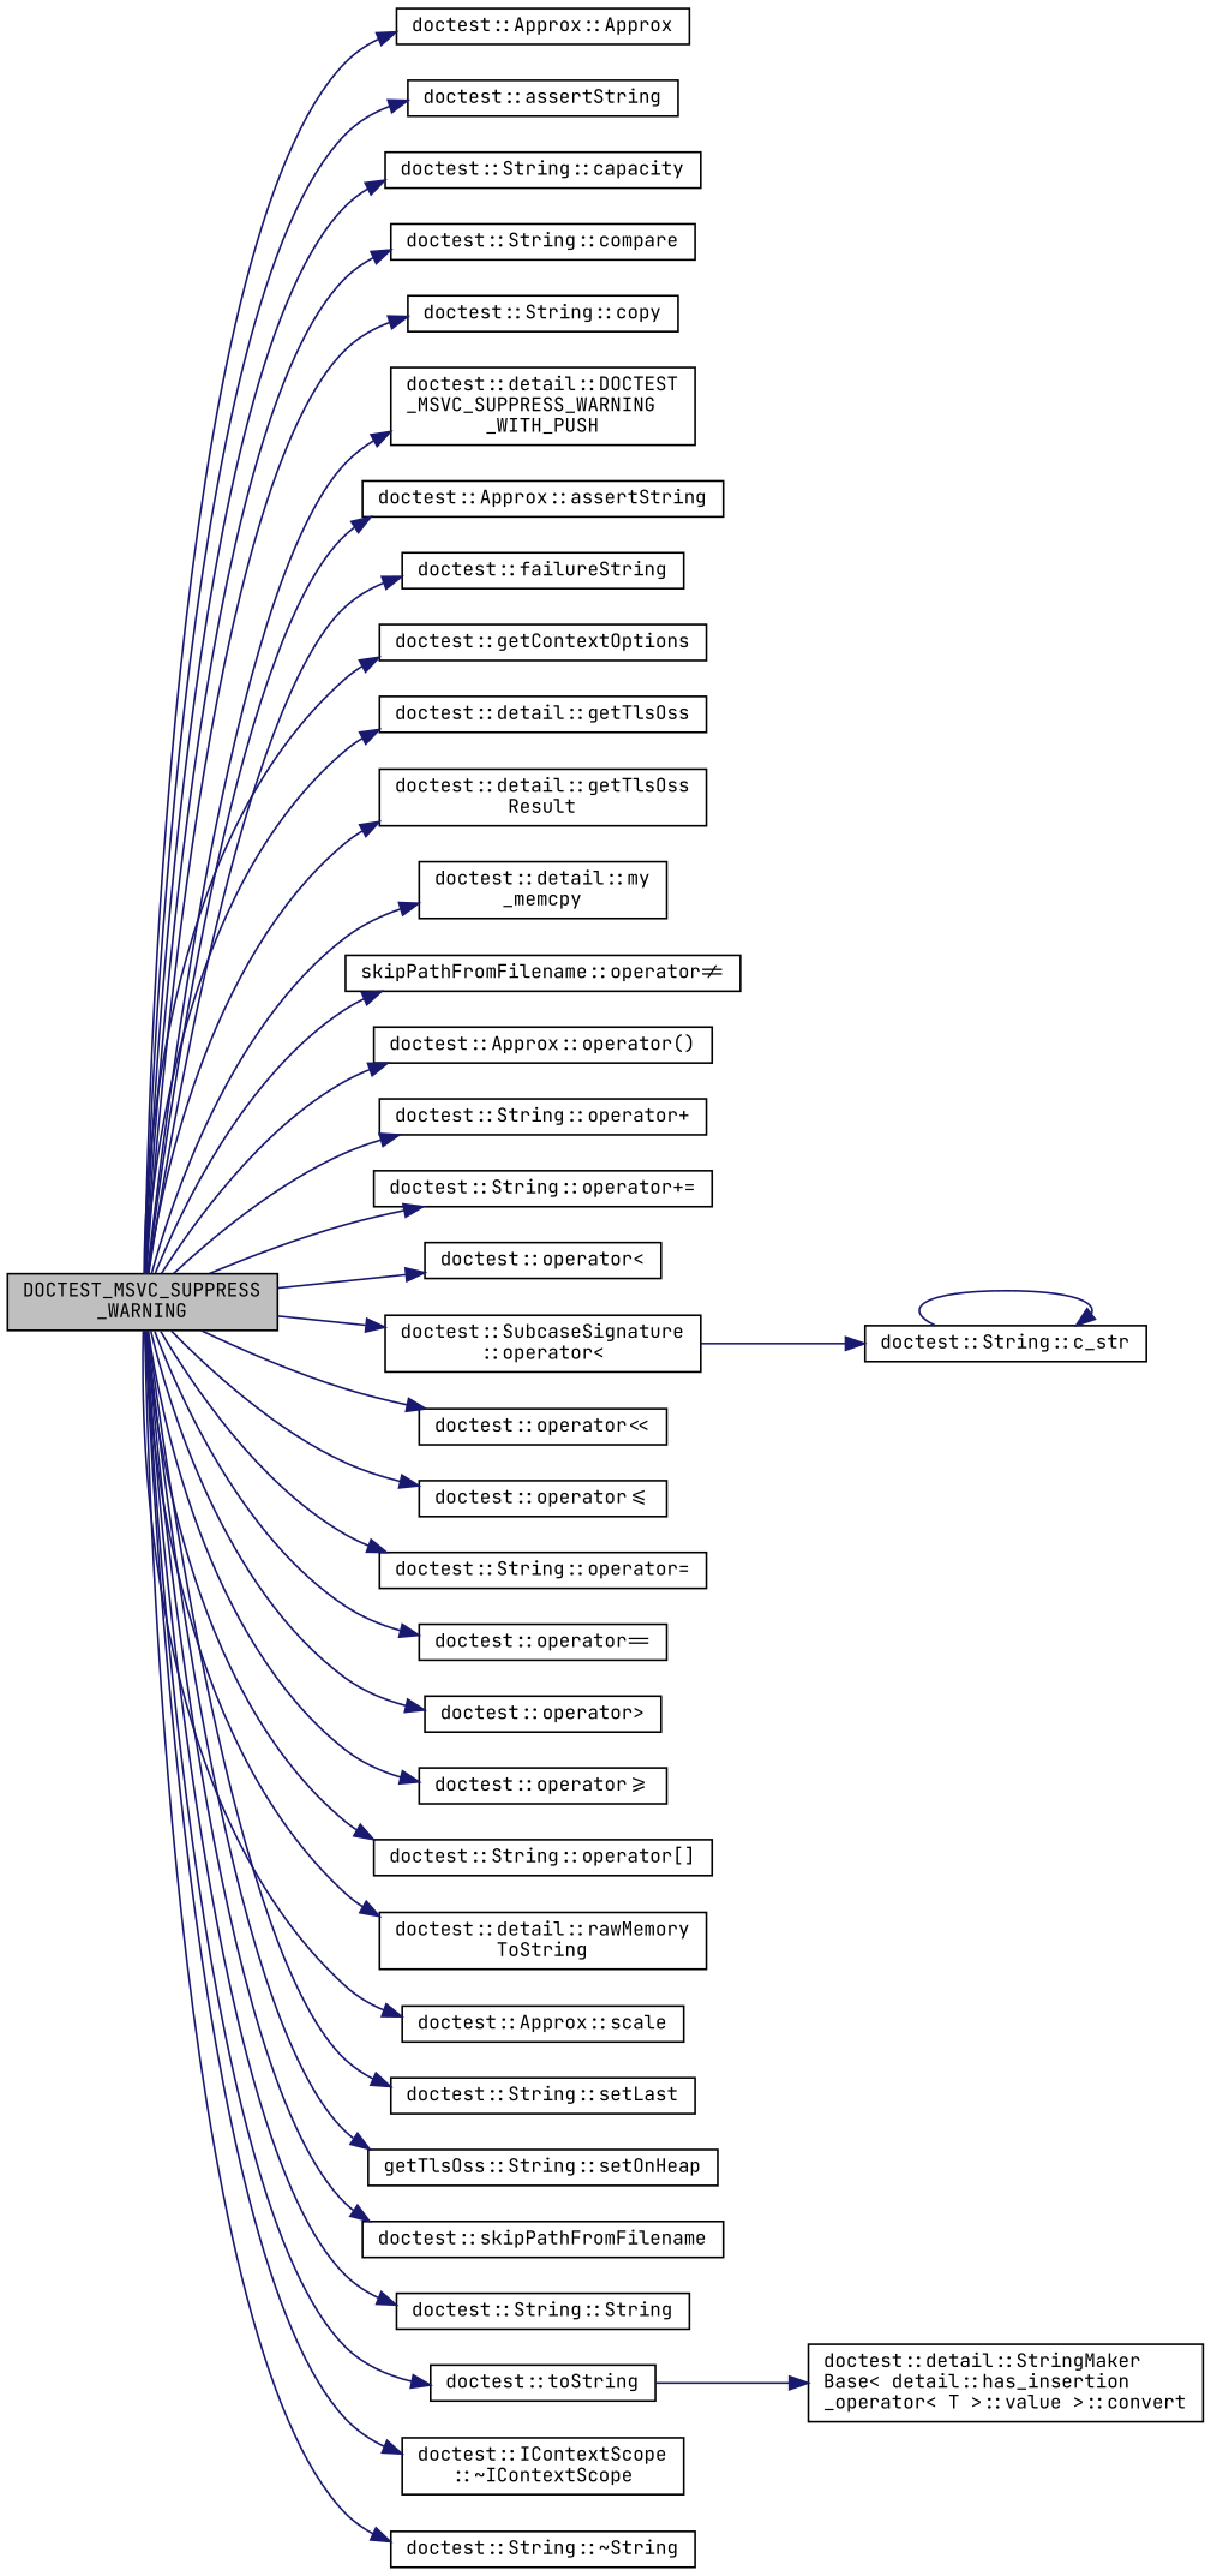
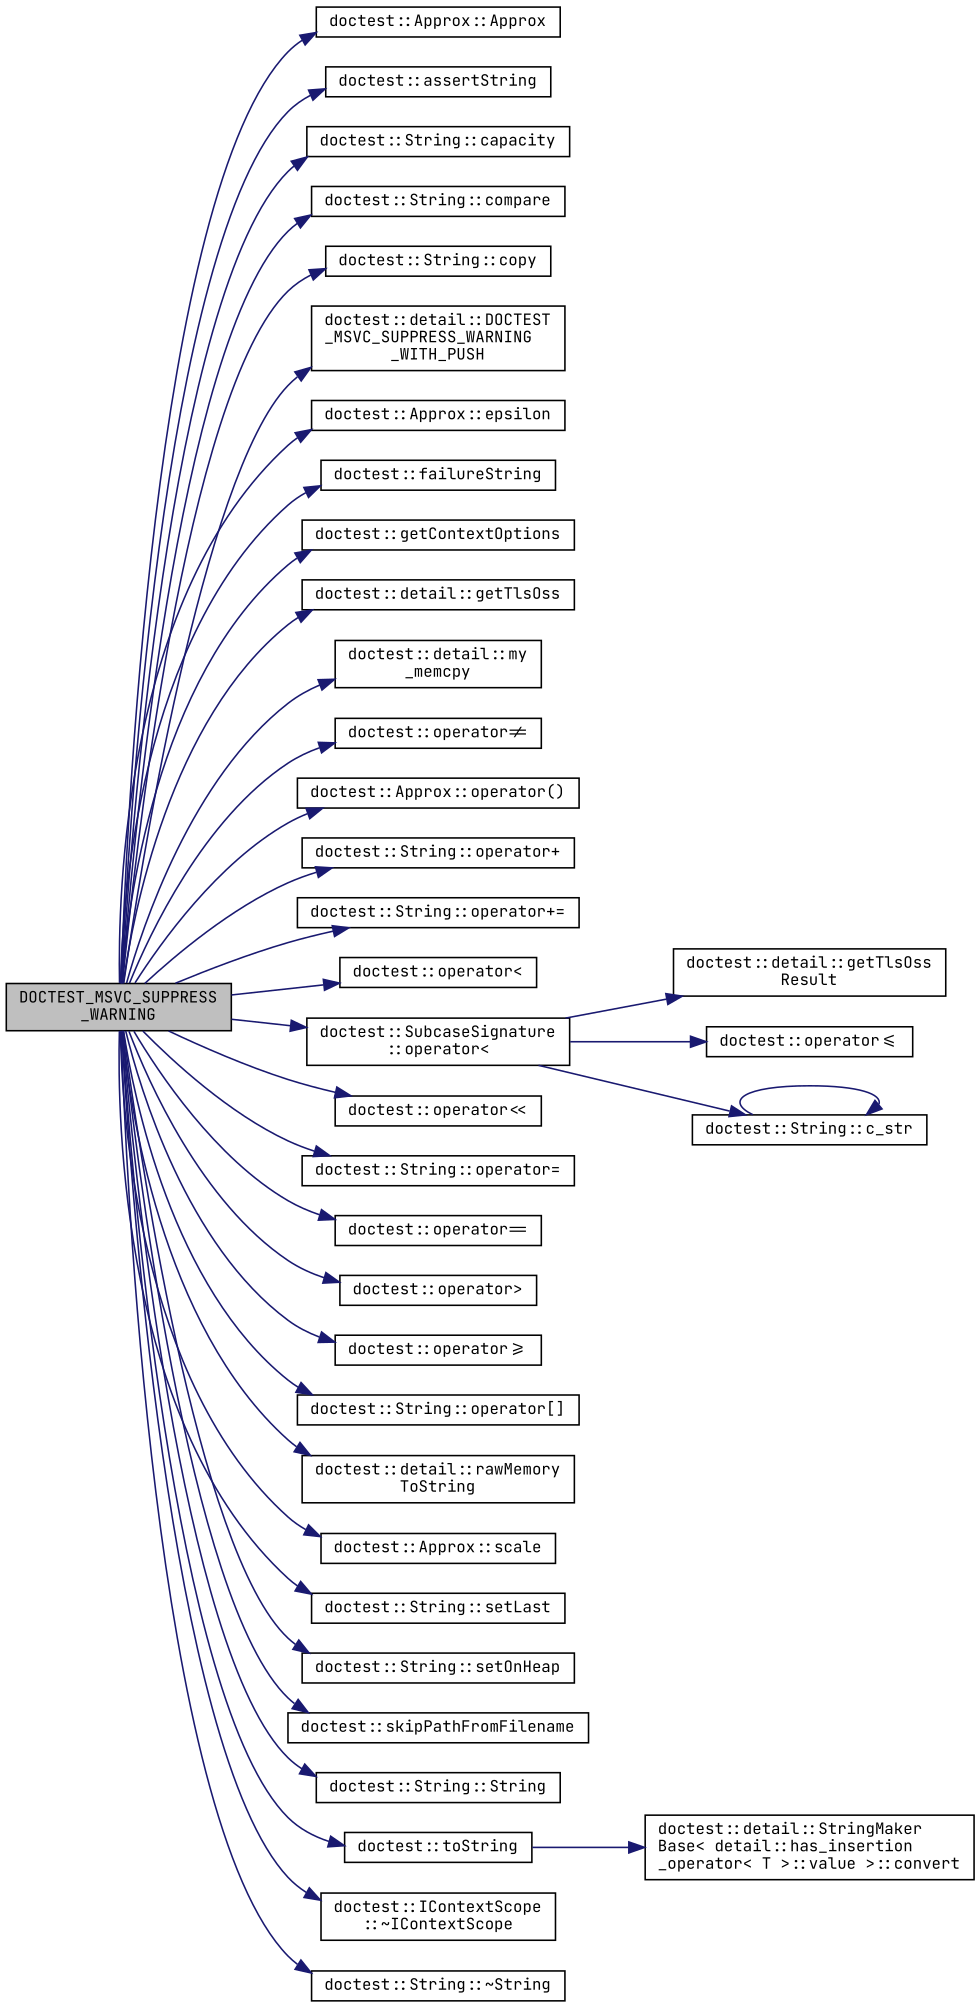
  digraph {
    fontname="JetBrains Mono"
    rankdir=LR
    node [color=black fillcolor=white fontname="JetBrains Mono" fontsize=10 shape=record style=filled]
    edge [color=midnightblue fontname="JetBrains Mono" fontsize=10 labelfontname=Helvetica labelfontsize=10 style=solid]
    n1 [fillcolor=grey75 fontcolor=black height=0.2 label="DOCTEST_MSVC_SUPPRESS\l_WARNING" width=0.4]
    n2 [height=0.2 label="doctest::Approx::Approx" width=0.4]
    n3 [height=0.2 label="doctest::assertString" width=0.4]
    n4 [height=0.2 label="doctest::String::capacity" width=0.4]
    n5 [height=0.2 label="doctest::String::compare" width=0.4]
    n6 [height=0.2 label="doctest::String::copy" width=0.4]
    n7 [height=0.2 label="doctest::detail::DOCTEST\l_MSVC_SUPPRESS_WARNING\l_WITH_PUSH" width=0.4]
-   n8 [height=0.2 label="doctest::Approx::assertString" width=0.4]
+   n8 [height=0.2 label="doctest::Approx::epsilon" width=0.4]
    n9 [height=0.2 label="doctest::failureString" width=0.4]
    n10 [height=0.2 label="doctest::getContextOptions" width=0.4]
    n11 [height=0.2 label="doctest::detail::getTlsOss" width=0.4]
    n12 [height=0.2 label="doctest::detail::getTlsOss\lResult" width=0.4]
    n13 [height=0.2 label="doctest::detail::my\l_memcpy" width=0.4]
-   n14 [height=0.2 label="skipPathFromFilename::operator!=" width=0.4]
+   n14 [height=0.2 label="doctest::operator!=" width=0.4]
    n15 [height=0.2 label="doctest::Approx::operator()" width=0.4]
    n16 [height=0.2 label="doctest::String::operator+" width=0.4]
    n17 [height=0.2 label="doctest::String::operator+=" width=0.4]
    n18 [height=0.2 label="doctest::operator\<" width=0.4]
    n19 [height=0.2 label="doctest::SubcaseSignature\l::operator\<" width=0.4]
    n20 [height=0.2 label="doctest::operator\<\<" width=0.4]
    n21 [height=0.2 label="doctest::operator\<=" width=0.4]
    n22 [height=0.2 label="doctest::String::operator=" width=0.4]
    n23 [height=0.2 label="doctest::operator==" width=0.4]
    n24 [height=0.2 label="doctest::operator\>" width=0.4]
    n25 [height=0.2 label="doctest::operator\>=" width=0.4]
    n26 [height=0.2 label="doctest::String::operator[]" width=0.4]
    n27 [height=0.2 label="doctest::detail::rawMemory\lToString" width=0.4]
    n28 [height=0.2 label="doctest::Approx::scale" width=0.4]
    n29 [height=0.2 label="doctest::String::setLast" width=0.4]
-   n30 [height=0.2 label="getTlsOss::String::setOnHeap" width=0.4]
+   n30 [height=0.2 label="doctest::String::setOnHeap" width=0.4]
    n31 [height=0.2 label="doctest::skipPathFromFilename" width=0.4]
    n32 [height=0.2 label="doctest::String::String" width=0.4]
    n33 [height=0.2 label="doctest::toString" width=0.4]
    n34 [height=0.2 label="doctest::IContextScope\l::~IContextScope" width=0.4]
    n35 [height=0.2 label="doctest::String::~String" width=0.4]
    n36 [height=0.2 label="doctest::String::c_str" width=0.4]
    n37 [height=0.2 label="doctest::detail::StringMaker\lBase\< detail::has_insertion\l_operator\< T \>::value \>::convert" width=0.4]
    n1 -> n2
    n1 -> n3
    n1 -> n4
    n1 -> n5
    n1 -> n6
    n1 -> n7
    n1 -> n8
    n1 -> n9
    n1 -> n10
    n1 -> n11
-   n1 -> n12
+   n19 -> n12
    n1 -> n13
    n1 -> n14
    n1 -> n15
    n1 -> n16
    n1 -> n17
    n1 -> n18
    n1 -> n19
    n1 -> n20
-   n1 -> n21
+   n19 -> n21
    n1 -> n22
    n1 -> n23
    n1 -> n24
    n1 -> n25
    n1 -> n26
    n1 -> n27
    n1 -> n28
    n1 -> n29
    n1 -> n30
    n1 -> n31
    n1 -> n32
    n1 -> n33
    n1 -> n34
    n1 -> n35
    n19 -> n36
    n33 -> n37
    n36 -> n36
  }
